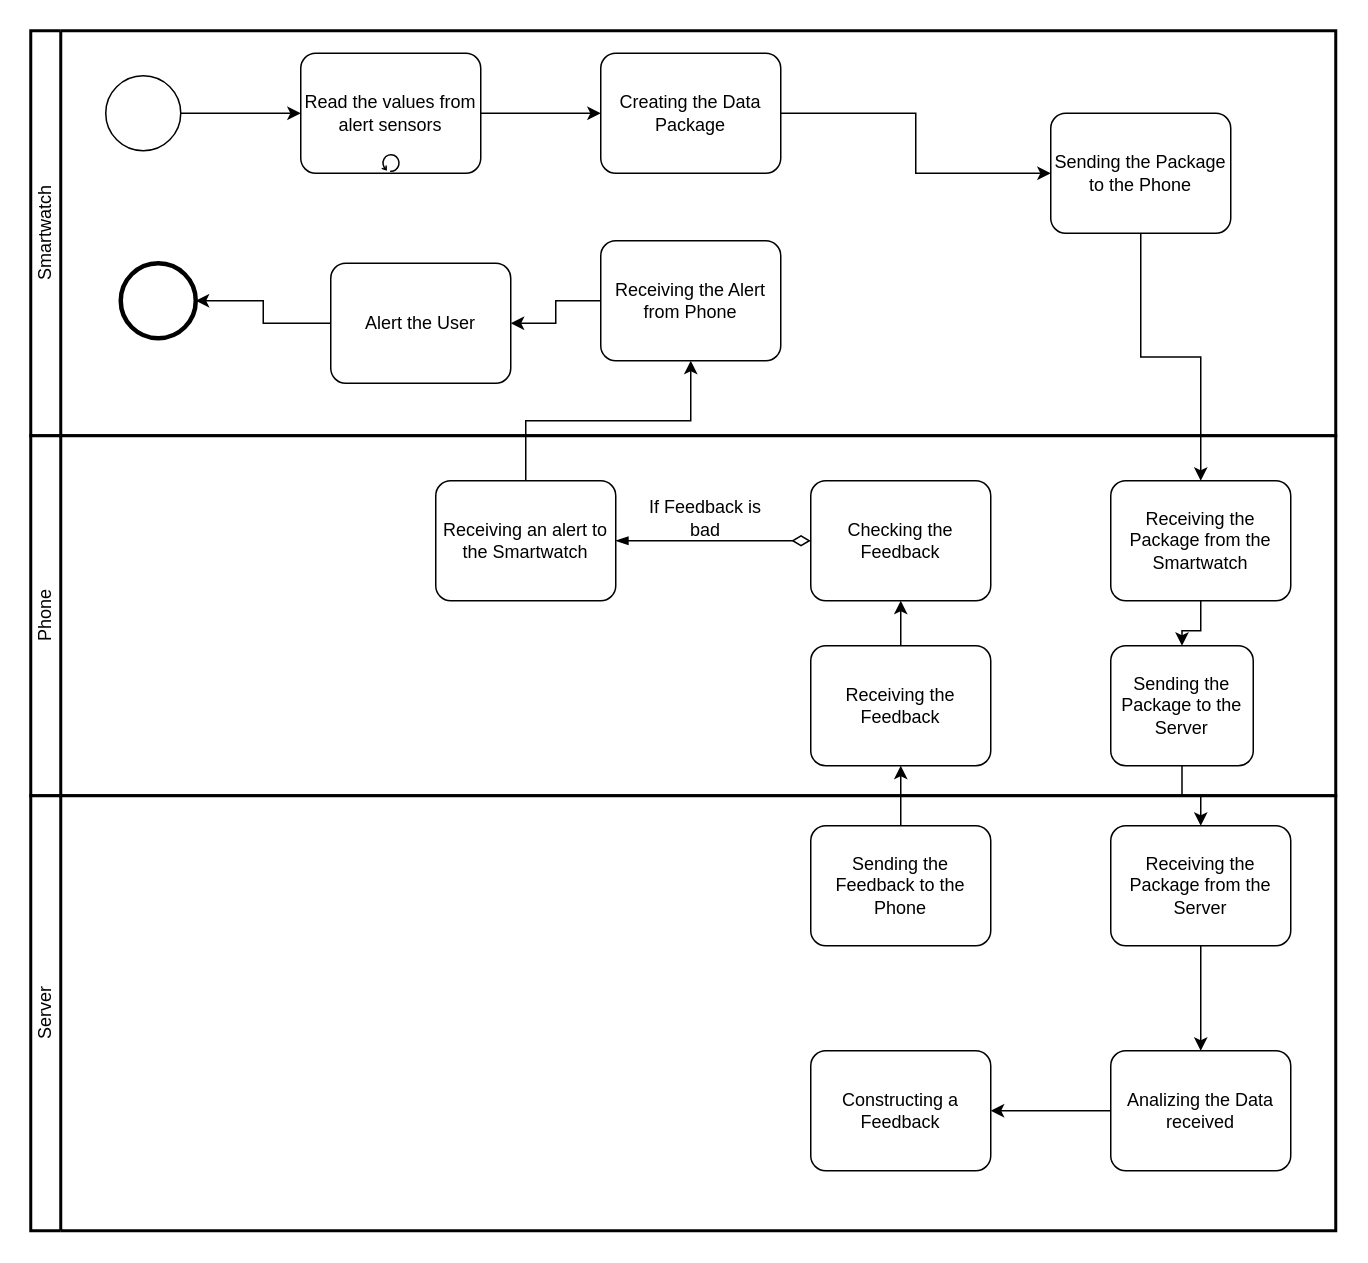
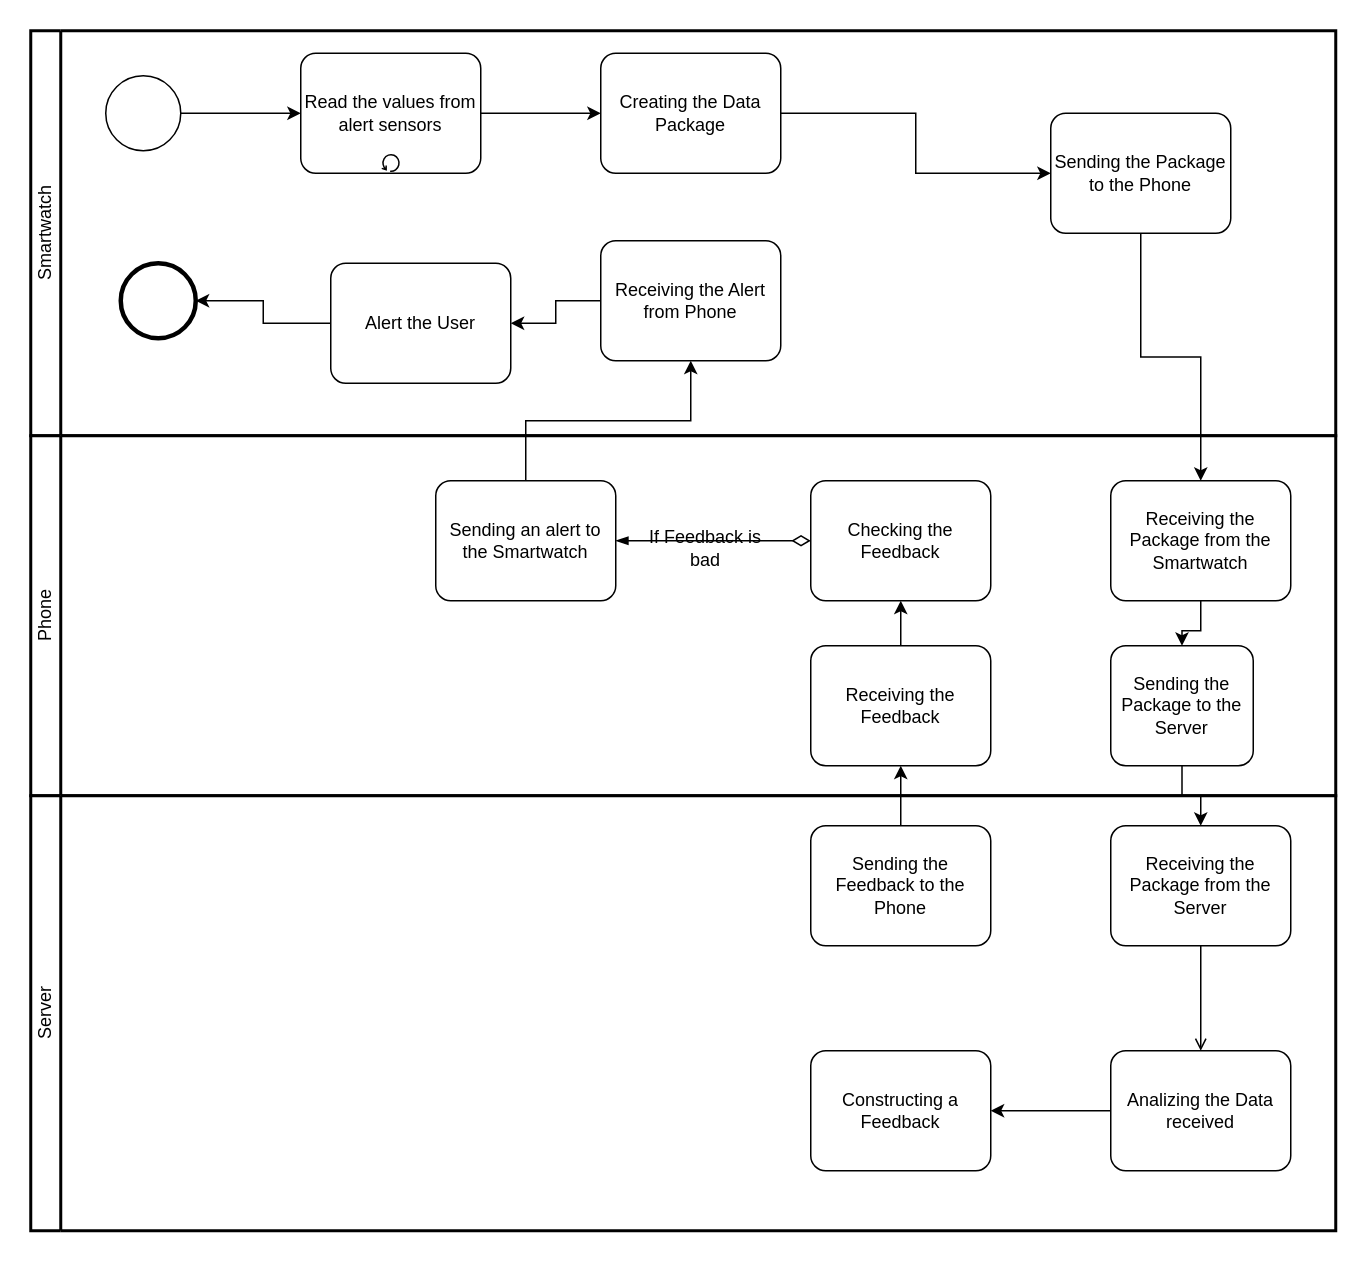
  <mxCell id="0" />
  <mxCell id="1" parent="0" />
  <mxCell id="2" value="Smartwatch" style="swimlane;html=1;startSize=20;fontStyle=0;collapsible=0;horizontal=0;swimlaneLine=1;swimlaneFillColor=#ffffff;strokeWidth=2;whiteSpace=wrap;" vertex="1" parent="1"><mxGeometry x="20" y="20" width="870" height="270" as="geometry" /></mxCell>
  <mxCell id="3" style="edgeStyle=orthogonalEdgeStyle;rounded=0;orthogonalLoop=1;jettySize=auto;html=1;entryX=0;entryY=0.5;entryDx=0;entryDy=0;entryPerimeter=0;" edge="1" parent="2" source="4" target="8"><mxGeometry relative="1" as="geometry" /></mxCell>
  <mxCell id="4" value="" style="points=[[0.145,0.145,0],[0.5,0,0],[0.855,0.145,0],[1,0.5,0],[0.855,0.855,0],[0.5,1,0],[0.145,0.855,0],[0,0.5,0]];shape=mxgraph.bpmn.event;html=1;verticalLabelPosition=bottom;labelBackgroundColor=#ffffff;verticalAlign=top;align=center;perimeter=ellipsePerimeter;outlineConnect=0;aspect=fixed;outline=standard;symbol=general;" vertex="1" parent="2"><mxGeometry x="50" y="30" width="50" height="50" as="geometry" /></mxCell>
  <mxCell id="5" style="edgeStyle=orthogonalEdgeStyle;rounded=0;orthogonalLoop=1;jettySize=auto;html=1;exitX=1;exitY=0.5;exitDx=0;exitDy=0;exitPerimeter=0;" edge="1" parent="2" source="8" target="7"><mxGeometry relative="1" as="geometry" /></mxCell>
  <mxCell id="6" style="edgeStyle=orthogonalEdgeStyle;rounded=0;orthogonalLoop=1;jettySize=auto;html=1;" edge="1" parent="2" source="7" target="9"><mxGeometry relative="1" as="geometry" /></mxCell>
  <mxCell id="7" value="Creating the Data Package" style="points=[[0.25,0,0],[0.5,0,0],[0.75,0,0],[1,0.25,0],[1,0.5,0],[1,0.75,0],[0.75,1,0],[0.5,1,0],[0.25,1,0],[0,0.75,0],[0,0.5,0],[0,0.25,0]];shape=mxgraph.bpmn.task;whiteSpace=wrap;rectStyle=rounded;size=10;html=1;container=1;expand=0;collapsible=0;taskMarker=abstract;" vertex="1" parent="2"><mxGeometry x="380" y="15" width="120" height="80" as="geometry" /></mxCell>
  <mxCell id="8" value="Read the values from alert sensors" style="points=[[0.25,0,0],[0.5,0,0],[0.75,0,0],[1,0.25,0],[1,0.5,0],[1,0.75,0],[0.75,1,0],[0.5,1,0],[0.25,1,0],[0,0.75,0],[0,0.5,0],[0,0.25,0]];shape=mxgraph.bpmn.task;whiteSpace=wrap;rectStyle=rounded;size=10;html=1;container=1;expand=0;collapsible=0;taskMarker=abstract;isLoopStandard=1;" vertex="1" parent="2"><mxGeometry x="180" y="15" width="120" height="80" as="geometry" /></mxCell>
  <mxCell id="9" value="Sending the Package to the Phone" style="points=[[0.25,0,0],[0.5,0,0],[0.75,0,0],[1,0.25,0],[1,0.5,0],[1,0.75,0],[0.75,1,0],[0.5,1,0],[0.25,1,0],[0,0.75,0],[0,0.5,0],[0,0.25,0]];shape=mxgraph.bpmn.task;whiteSpace=wrap;rectStyle=rounded;size=10;html=1;container=1;expand=0;collapsible=0;taskMarker=abstract;" vertex="1" parent="2"><mxGeometry x="680" y="55" width="120" height="80" as="geometry" /></mxCell>
  <mxCell id="10" value="" style="edgeStyle=orthogonalEdgeStyle;rounded=0;orthogonalLoop=1;jettySize=auto;html=1;" edge="1" parent="2" source="11" target="13"><mxGeometry relative="1" as="geometry" /></mxCell>
  <mxCell id="11" value="Receiving the Alert from Phone" style="points=[[0.25,0,0],[0.5,0,0],[0.75,0,0],[1,0.25,0],[1,0.5,0],[1,0.75,0],[0.75,1,0],[0.5,1,0],[0.25,1,0],[0,0.75,0],[0,0.5,0],[0,0.25,0]];shape=mxgraph.bpmn.task;whiteSpace=wrap;rectStyle=rounded;size=10;html=1;container=1;expand=0;collapsible=0;taskMarker=abstract;" vertex="1" parent="2"><mxGeometry x="380" y="140" width="120" height="80" as="geometry" /></mxCell>
  <mxCell id="12" style="edgeStyle=orthogonalEdgeStyle;rounded=0;orthogonalLoop=1;jettySize=auto;html=1;" edge="1" parent="2" source="13" target="14"><mxGeometry relative="1" as="geometry" /></mxCell>
  <mxCell id="13" value="Alert the User" style="points=[[0.25,0,0],[0.5,0,0],[0.75,0,0],[1,0.25,0],[1,0.5,0],[1,0.75,0],[0.75,1,0],[0.5,1,0],[0.25,1,0],[0,0.75,0],[0,0.5,0],[0,0.25,0]];shape=mxgraph.bpmn.task;whiteSpace=wrap;rectStyle=rounded;size=10;html=1;container=1;expand=0;collapsible=0;taskMarker=abstract;" vertex="1" parent="2"><mxGeometry x="200" y="155" width="120" height="80" as="geometry" /></mxCell>
  <mxCell id="14" value="" style="points=[[0.145,0.145,0],[0.5,0,0],[0.855,0.145,0],[1,0.5,0],[0.855,0.855,0],[0.5,1,0],[0.145,0.855,0],[0,0.5,0]];shape=mxgraph.bpmn.event;html=1;verticalLabelPosition=bottom;labelBackgroundColor=#ffffff;verticalAlign=top;align=center;perimeter=ellipsePerimeter;outlineConnect=0;aspect=fixed;outline=end;symbol=terminate2;" vertex="1" parent="2"><mxGeometry x="60" y="155" width="50" height="50" as="geometry" /></mxCell>
  <mxCell id="15" value="Phone" style="swimlane;html=1;startSize=20;fontStyle=0;collapsible=0;horizontal=0;swimlaneLine=1;swimlaneFillColor=#ffffff;strokeWidth=2;whiteSpace=wrap;" vertex="1" parent="1"><mxGeometry x="20" y="290" width="870" height="240" as="geometry" /></mxCell>
  <mxCell id="16" style="edgeStyle=orthogonalEdgeStyle;rounded=0;orthogonalLoop=1;jettySize=auto;html=1;" edge="1" parent="15" source="17" target="18"><mxGeometry relative="1" as="geometry" /></mxCell>
  <mxCell id="17" value="Receiving the Package from the Smartwatch" style="points=[[0.25,0,0],[0.5,0,0],[0.75,0,0],[1,0.25,0],[1,0.5,0],[1,0.75,0],[0.75,1,0],[0.5,1,0],[0.25,1,0],[0,0.75,0],[0,0.5,0],[0,0.25,0]];shape=mxgraph.bpmn.task;whiteSpace=wrap;rectStyle=rounded;size=10;html=1;container=1;expand=0;collapsible=0;taskMarker=abstract;" vertex="1" parent="15"><mxGeometry x="720" y="30" width="120" height="80" as="geometry" /></mxCell>
  <mxCell id="18" value="Sending the Package to the Server" style="points=[[0.25,0,0],[0.5,0,0],[0.75,0,0],[1,0.25,0],[1,0.5,0],[1,0.75,0],[0.75,1,0],[0.5,1,0],[0.25,1,0],[0,0.75,0],[0,0.5,0],[0,0.25,0]];shape=mxgraph.bpmn.task;whiteSpace=wrap;rectStyle=rounded;size=10;html=1;container=1;expand=0;collapsible=0;taskMarker=abstract;" vertex="1" parent="15"><mxGeometry x="720" y="140" width="95" height="80" as="geometry" /></mxCell>
  <mxCell id="19" style="edgeStyle=orthogonalEdgeStyle;rounded=0;orthogonalLoop=1;jettySize=auto;html=1;" edge="1" parent="15" source="20" target="21"><mxGeometry relative="1" as="geometry" /></mxCell>
  <mxCell id="20" value="Receiving the Feedback" style="points=[[0.25,0,0],[0.5,0,0],[0.75,0,0],[1,0.25,0],[1,0.5,0],[1,0.75,0],[0.75,1,0],[0.5,1,0],[0.25,1,0],[0,0.75,0],[0,0.5,0],[0,0.25,0]];shape=mxgraph.bpmn.task;whiteSpace=wrap;rectStyle=rounded;size=10;html=1;container=1;expand=0;collapsible=0;taskMarker=abstract;" vertex="1" parent="15"><mxGeometry x="520" y="140" width="120" height="80" as="geometry" /></mxCell>
  <mxCell id="21" value="Checking the Feedback" style="points=[[0.25,0,0],[0.5,0,0],[0.75,0,0],[1,0.25,0],[1,0.5,0],[1,0.75,0],[0.75,1,0],[0.5,1,0],[0.25,1,0],[0,0.75,0],[0,0.5,0],[0,0.25,0]];shape=mxgraph.bpmn.task;whiteSpace=wrap;rectStyle=rounded;size=10;html=1;container=1;expand=0;collapsible=0;taskMarker=abstract;" vertex="1" parent="15"><mxGeometry x="520" y="30" width="120" height="80" as="geometry" /></mxCell>
- <mxCell id="22" value="Receiving an alert to the Smartwatch" style="points=[[0.25,0,0],[0.5,0,0],[0.75,0,0],[1,0.25,0],[1,0.5,0],[1,0.75,0],[0.75,1,0],[0.5,1,0],[0.25,1,0],[0,0.75,0],[0,0.5,0],[0,0.25,0]];shape=mxgraph.bpmn.task;whiteSpace=wrap;rectStyle=rounded;size=10;html=1;container=1;expand=0;collapsible=0;taskMarker=abstract;" vertex="1" parent="15"><mxGeometry x="270" y="30" width="120" height="80" as="geometry" /></mxCell>
+ <mxCell id="22" value="Sending an alert to the Smartwatch" style="points=[[0.25,0,0],[0.5,0,0],[0.75,0,0],[1,0.25,0],[1,0.5,0],[1,0.75,0],[0.75,1,0],[0.5,1,0],[0.25,1,0],[0,0.75,0],[0,0.5,0],[0,0.25,0]];shape=mxgraph.bpmn.task;whiteSpace=wrap;rectStyle=rounded;size=10;html=1;container=1;expand=0;collapsible=0;taskMarker=abstract;" vertex="1" parent="15"><mxGeometry x="270" y="30" width="120" height="80" as="geometry" /></mxCell>
  <mxCell id="23" value="" style="edgeStyle=elbowEdgeStyle;fontSize=12;html=1;endArrow=blockThin;endFill=1;startArrow=diamondThin;startFill=0;endSize=6;startSize=10;rounded=0;exitX=0;exitY=0.5;exitDx=0;exitDy=0;exitPerimeter=0;entryX=1;entryY=0.5;entryDx=0;entryDy=0;entryPerimeter=0;" edge="1" parent="15" source="21" target="22"><mxGeometry width="160" relative="1" as="geometry"><mxPoint x="750" y="150" as="sourcePoint" /><mxPoint x="910" y="150" as="targetPoint" /></mxGeometry></mxCell>
- <mxCell id="24" value="If Feedback is bad" style="text;html=1;strokeColor=none;fillColor=none;align=center;verticalAlign=middle;whiteSpace=wrap;rounded=0;" vertex="1" parent="15"><mxGeometry x="410" y="40" width="80" height="30" as="geometry" /></mxCell>
+ <mxCell id="24" value="If Feedback is bad" style="text;html=1;strokeColor=none;fillColor=none;align=center;verticalAlign=middle;whiteSpace=wrap;rounded=0;" vertex="1" parent="15"><mxGeometry x="410" y="60" width="80" height="30" as="geometry" /></mxCell>
  <mxCell id="25" value="Server" style="swimlane;html=1;startSize=20;fontStyle=0;collapsible=0;horizontal=0;swimlaneLine=1;swimlaneFillColor=#ffffff;strokeWidth=2;whiteSpace=wrap;" vertex="1" parent="1"><mxGeometry x="20" y="530" width="870" height="290" as="geometry" /></mxCell>
- <mxCell id="26" style="edgeStyle=orthogonalEdgeStyle;rounded=0;orthogonalLoop=1;jettySize=auto;html=1;" edge="1" parent="25" source="27" target="29"><mxGeometry relative="1" as="geometry" /></mxCell>
+ <mxCell id="26" style="edgeStyle=orthogonalEdgeStyle;rounded=0;orthogonalLoop=1;jettySize=auto;html=1;endArrow=open;" edge="1" parent="25" source="27" target="29"><mxGeometry relative="1" as="geometry" /></mxCell>
  <mxCell id="27" value="Receiving the Package from the Server" style="points=[[0.25,0,0],[0.5,0,0],[0.75,0,0],[1,0.25,0],[1,0.5,0],[1,0.75,0],[0.75,1,0],[0.5,1,0],[0.25,1,0],[0,0.75,0],[0,0.5,0],[0,0.25,0]];shape=mxgraph.bpmn.task;whiteSpace=wrap;rectStyle=rounded;size=10;html=1;container=1;expand=0;collapsible=0;taskMarker=abstract;" vertex="1" parent="25"><mxGeometry x="720" y="20" width="120" height="80" as="geometry" /></mxCell>
  <mxCell id="28" style="edgeStyle=orthogonalEdgeStyle;rounded=0;orthogonalLoop=1;jettySize=auto;html=1;" edge="1" parent="25" source="29" target="30"><mxGeometry relative="1" as="geometry" /></mxCell>
  <mxCell id="29" value="Analizing the Data received" style="points=[[0.25,0,0],[0.5,0,0],[0.75,0,0],[1,0.25,0],[1,0.5,0],[1,0.75,0],[0.75,1,0],[0.5,1,0],[0.25,1,0],[0,0.75,0],[0,0.5,0],[0,0.25,0]];shape=mxgraph.bpmn.task;whiteSpace=wrap;rectStyle=rounded;size=10;html=1;container=1;expand=0;collapsible=0;taskMarker=abstract;" vertex="1" parent="25"><mxGeometry x="720" y="170" width="120" height="80" as="geometry" /></mxCell>
  <mxCell id="30" value="Constructing a Feedback" style="points=[[0.25,0,0],[0.5,0,0],[0.75,0,0],[1,0.25,0],[1,0.5,0],[1,0.75,0],[0.75,1,0],[0.5,1,0],[0.25,1,0],[0,0.75,0],[0,0.5,0],[0,0.25,0]];shape=mxgraph.bpmn.task;whiteSpace=wrap;rectStyle=rounded;size=10;html=1;container=1;expand=0;collapsible=0;taskMarker=abstract;" vertex="1" parent="25"><mxGeometry x="520" y="170" width="120" height="80" as="geometry" /></mxCell>
  <mxCell id="31" value="Sending the Feedback to the Phone" style="points=[[0.25,0,0],[0.5,0,0],[0.75,0,0],[1,0.25,0],[1,0.5,0],[1,0.75,0],[0.75,1,0],[0.5,1,0],[0.25,1,0],[0,0.75,0],[0,0.5,0],[0,0.25,0]];shape=mxgraph.bpmn.task;whiteSpace=wrap;rectStyle=rounded;size=10;html=1;container=1;expand=0;collapsible=0;taskMarker=abstract;" vertex="1" parent="25"><mxGeometry x="520" y="20" width="120" height="80" as="geometry" /></mxCell>
  <mxCell id="32" style="edgeStyle=orthogonalEdgeStyle;rounded=0;orthogonalLoop=1;jettySize=auto;html=1;" edge="1" parent="1" source="9" target="17"><mxGeometry relative="1" as="geometry" /></mxCell>
  <mxCell id="33" style="edgeStyle=orthogonalEdgeStyle;rounded=0;orthogonalLoop=1;jettySize=auto;html=1;" edge="1" parent="1" source="18" target="27"><mxGeometry relative="1" as="geometry" /></mxCell>
  <mxCell id="34" style="edgeStyle=orthogonalEdgeStyle;rounded=0;orthogonalLoop=1;jettySize=auto;html=1;" edge="1" parent="1" source="31" target="20"><mxGeometry relative="1" as="geometry" /></mxCell>
  <mxCell id="35" style="edgeStyle=orthogonalEdgeStyle;rounded=0;orthogonalLoop=1;jettySize=auto;html=1;entryX=0.5;entryY=1;entryDx=0;entryDy=0;entryPerimeter=0;" edge="1" parent="1" source="22" target="11"><mxGeometry relative="1" as="geometry" /></mxCell>
